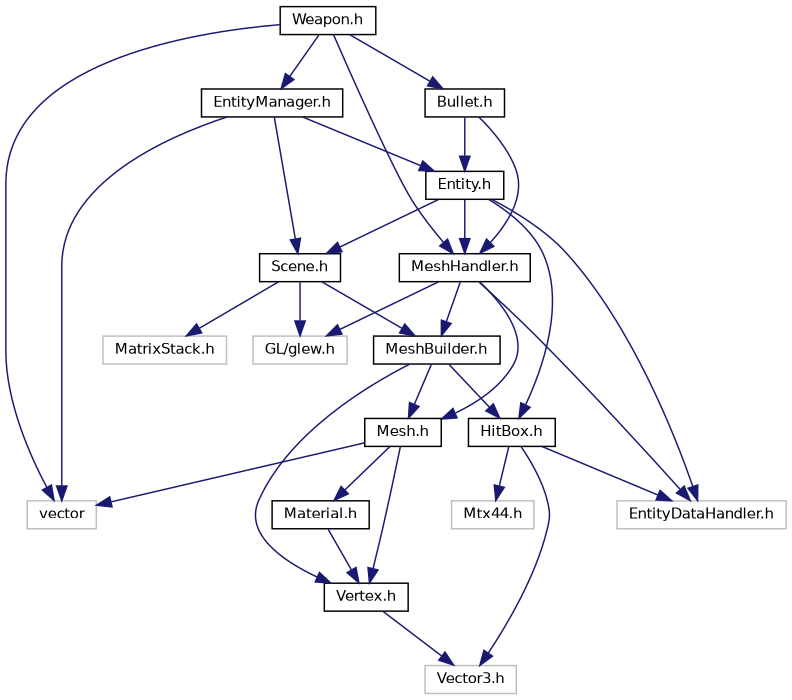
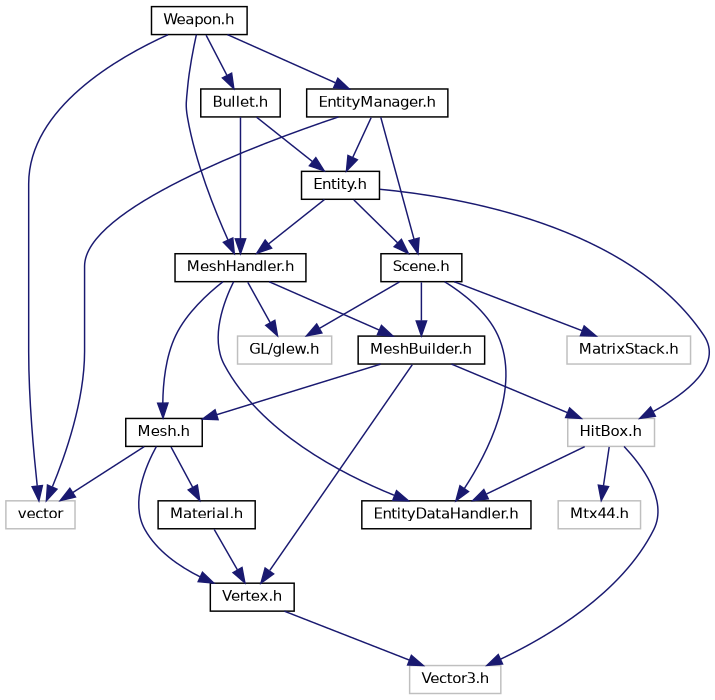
  digraph {
    node [color=black fillcolor=white fontname=Helvetica fontsize=10 shape=record style=filled]
    edge [color=midnightblue fontname=Helvetica fontsize=10 labelfontname=Helvetica labelfontsize=10 style=solid]
    n1 [color=grey75 height=0.2 label=vector width=0.4]
    n2 [height=0.2 label="Weapon.h" width=0.4]
    n3 [height=0.2 label="MeshHandler.h" width=0.4]
    n4 [height=0.2 label="Bullet.h" width=0.4]
    n5 [height=0.2 label="EntityManager.h" width=0.4]
    n6 [height=0.2 label="Mesh.h" width=0.4]
    n7 [height=0.2 label="MeshBuilder.h" width=0.4]
-   n8 [color=grey75 height=0.2 label="EntityDataHandler.h" width=0.4]
+   n8 [height=0.2 label="EntityDataHandler.h" width=0.4]
    n9 [color=grey75 height=0.2 label="GL/glew.h" width=0.4]
    n10 [height=0.2 label="Scene.h" width=0.4]
    n11 [color=grey75 height=0.2 label="MatrixStack.h" width=0.4]
    n12 [height=0.2 label="Entity.h" width=0.4]
    n13 [height=0.2 label="Vertex.h" width=0.4]
    n14 [height=0.2 label="Material.h" width=0.4]
-   n15 [height=0.2 label="HitBox.h" width=0.4]
+   n15 [color=grey75 height=0.2 label="HitBox.h" width=0.4]
    n16 [color=grey75 height=0.2 label="Vector3.h" width=0.4]
    n17 [color=grey75 height=0.2 label="Mtx44.h" width=0.4]
    n2 -> n1
    n2 -> n3
    n2 -> n4
    n2 -> n5
    n3 -> n6
    n3 -> n7
    n3 -> n8
    n3 -> n9
    n4 -> n3
    n4 -> n12
    n5 -> n1
    n5 -> n10
    n5 -> n12
    n6 -> n1
    n6 -> n13
    n6 -> n14
    n7 -> n6
    n7 -> n13
    n7 -> n15
    n10 -> n7
    n10 -> n9
    n10 -> n11
    n12 -> n3
-   n12 -> n8
+   n10 -> n8
    n12 -> n10
    n12 -> n15
    n13 -> n16
    n14 -> n13
    n15 -> n8
    n15 -> n16
    n15 -> n17
  }
